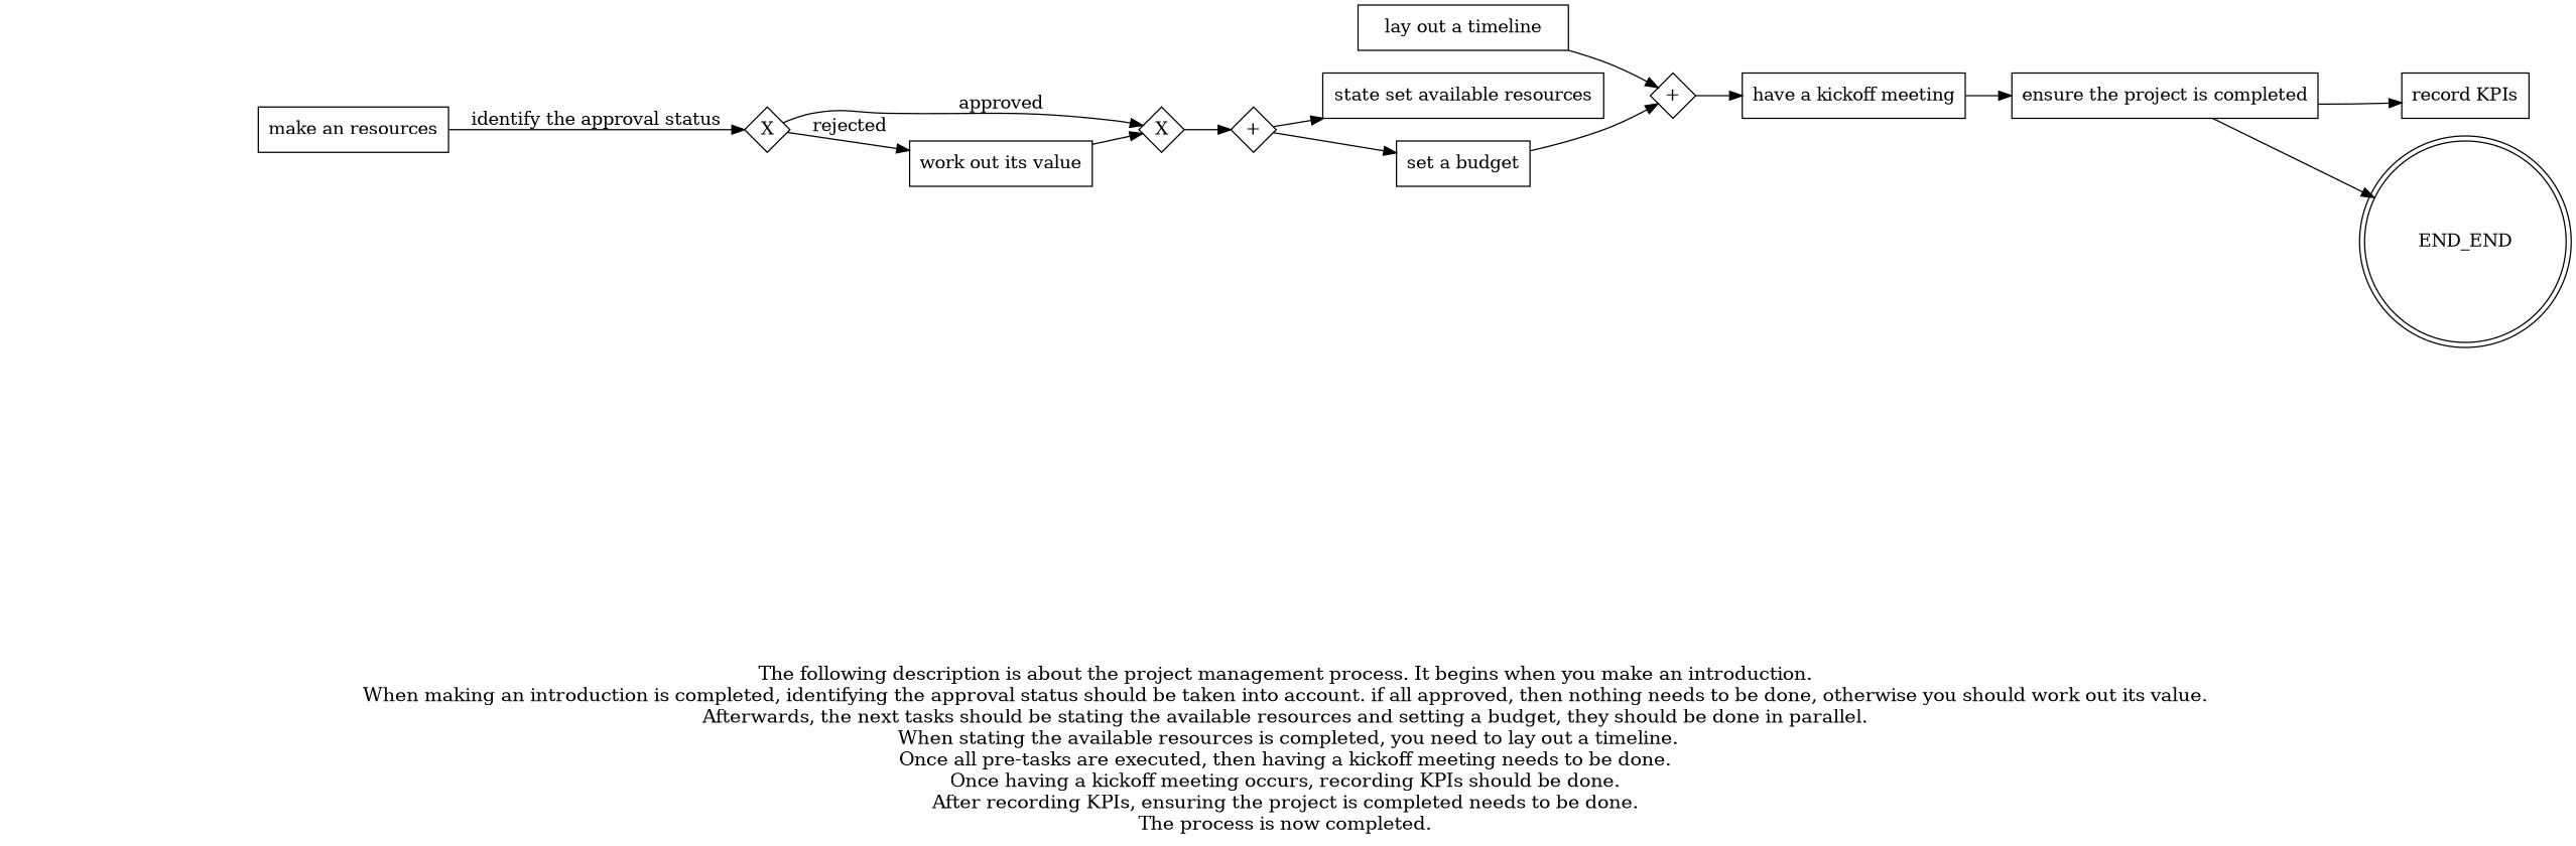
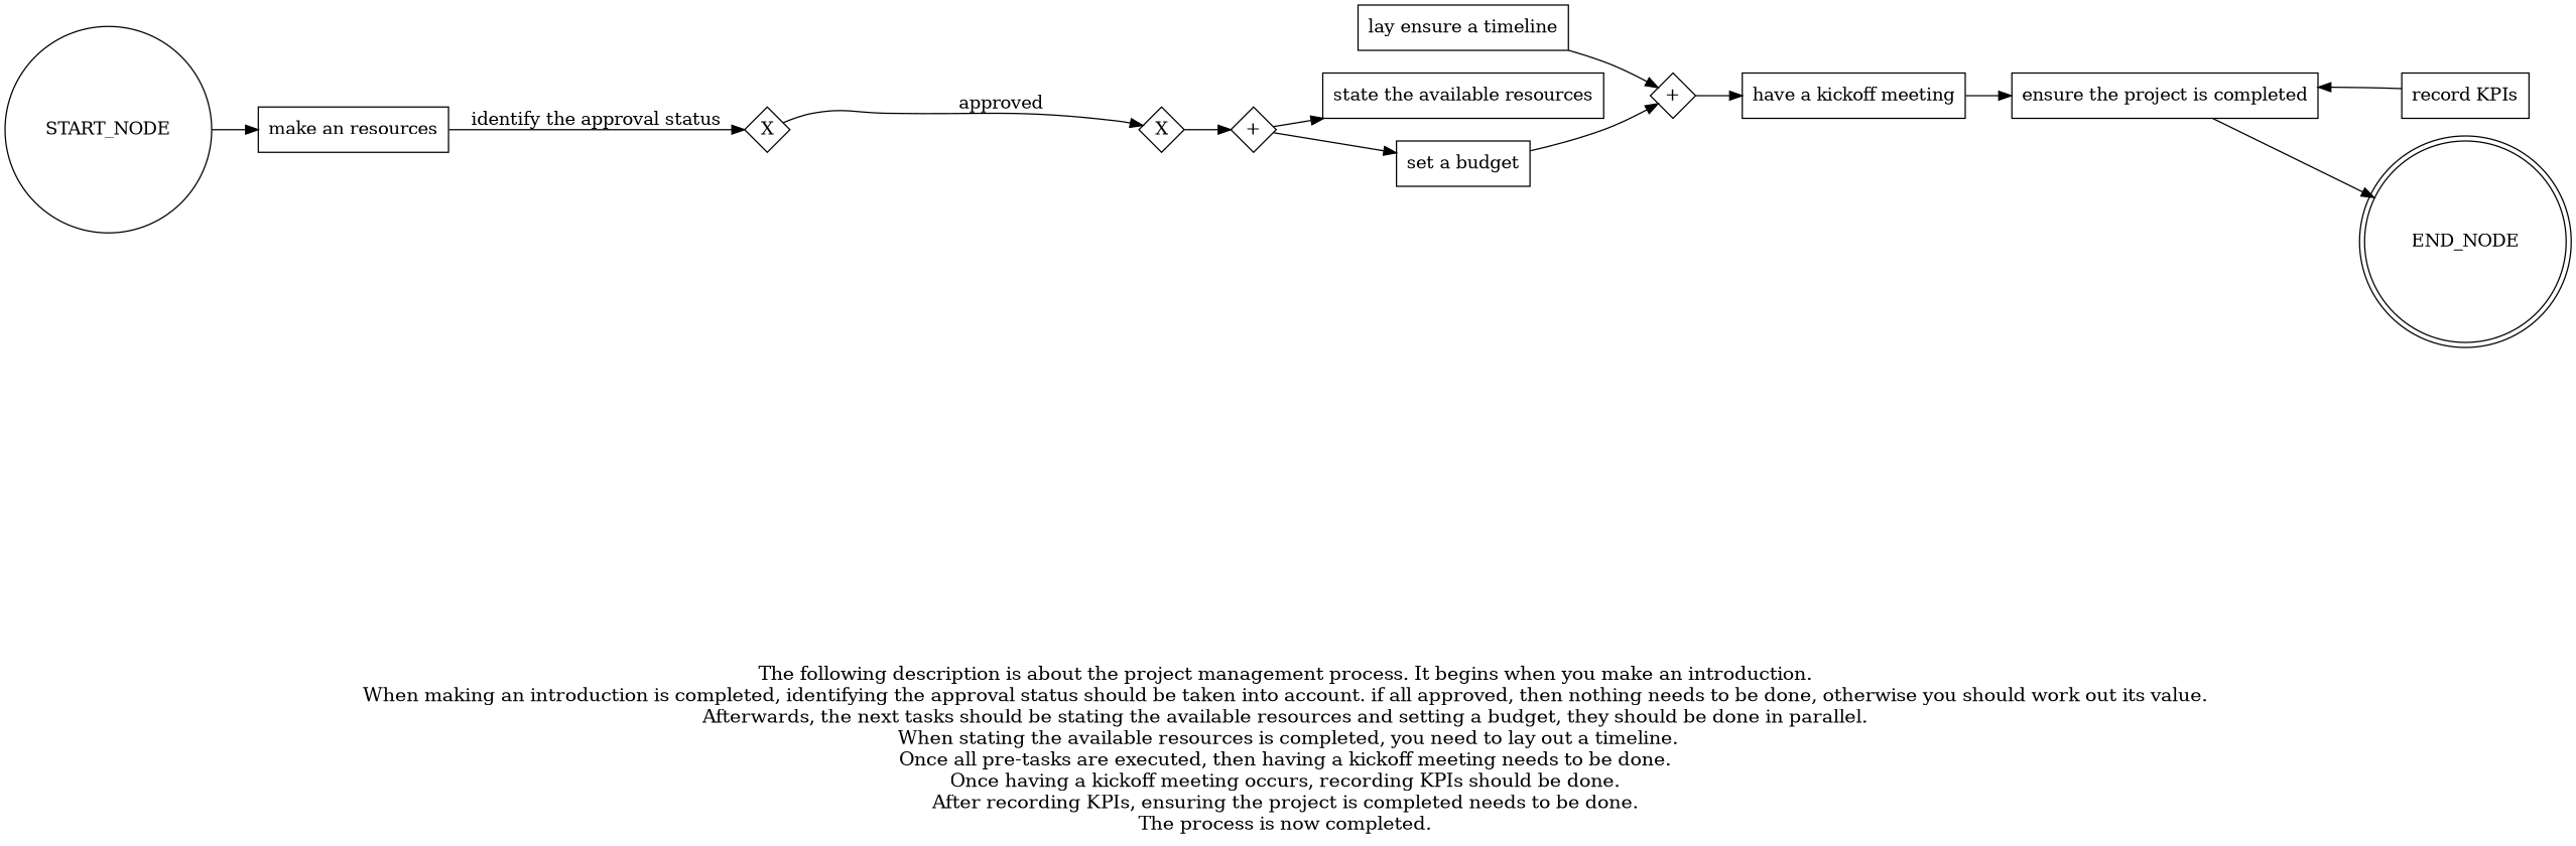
  digraph {
    fontsize=15
    label="\n\n\nThe following description is about the project management process. It begins when you make an introduction. \nWhen making an introduction is completed, identifying the approval status should be taken into account. if all approved, then nothing needs to be done, otherwise you should work out its value. \nAfterwards, the next tasks should be stating the available resources and setting a budget, they should be done in parallel. \nWhen stating the available resources is completed, you need to lay out a timeline.\nOnce all pre-tasks are executed, then having a kickoff meeting needs to be done. \nOnce having a kickoff meeting occurs, recording KPIs should be done. \nAfter recording KPIs, ensuring the project is completed needs to be done. \nThe process is now completed. \n"
    rankdir=LR
    node [shape=box]
    n1 [fixedsize=true label=X shape=diamond width=0.5]
    n2 [label="make an resources"]
    n3 [fixedsize=true label=X shape=diamond width=0.5]
-   "work out its value"
    n5 [fixedsize=true label="+" shape=diamond width=0.5]
-   "state the available resources" [label="state set available resources"]
+   "state the available resources"
    "set a budget"
-   "lay out a timeline"
+   "lay out a timeline" [label="lay ensure a timeline"]
    n9 [fixedsize=true label="+" shape=diamond width=0.5]
    "have a kickoff meeting"
    "record KPIs"
    "ensure the project is completed"
-   END_NODE [shape=doublecircle width=0.2 label=END_END]
+   END_NODE [shape=doublecircle width=0.2]
+   START_NODE [shape=circle width=0.3]
    subgraph sub_1 {
      n2
      n3
-     "work out its value"
      n5
      "state the available resources"
      "set a budget"
      "lay out a timeline"
      n9
      "have a kickoff meeting"
      "record KPIs"
      "ensure the project is completed"
      subgraph sub_2 {
        color=white
        label="identify the approval status"
        n1
      }
    }
    n1 -> n3 [label=approved]
-   n1 -> "work out its value" [label=rejected]
    n2 -> n1 [label="identify the approval status"]
    n3 -> n5
-   "work out its value" -> n3
    n5 -> "state the available resources"
    n5 -> "set a budget"
    "set a budget" -> n9
    "lay out a timeline" -> n9
    n9 -> "have a kickoff meeting"
    "have a kickoff meeting" -> "ensure the project is completed"
-   "ensure the project is completed" -> "record KPIs"
+   "record KPIs" -> "ensure the project is completed"
    "ensure the project is completed" -> END_NODE
+   START_NODE -> n2
  }
